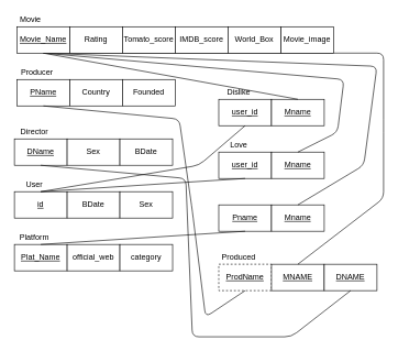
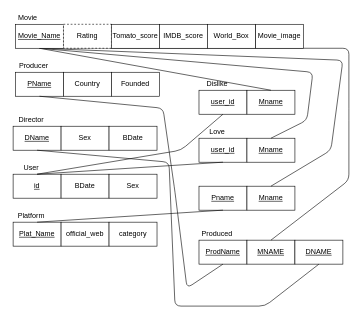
  <mxCell id="0" />
  <mxCell id="1" parent="0" />
  <mxCell id="2" value="" style="group" parent="1" vertex="1" connectable="0"><mxGeometry x="25" y="100" width="240" height="60" as="geometry" /></mxCell>
  <mxCell id="3" value="Producer" style="text;html=1;align=center;verticalAlign=middle;resizable=0;points=[];autosize=1;" parent="2" vertex="1"><mxGeometry width="60" height="20" as="geometry" /></mxCell>
  <mxCell id="4" value="&lt;u&gt;PName&lt;/u&gt;" style="rounded=0;whiteSpace=wrap;html=1;" parent="2" vertex="1"><mxGeometry y="20" width="80" height="40" as="geometry" /></mxCell>
  <mxCell id="5" value="Country" style="rounded=0;whiteSpace=wrap;html=1;" parent="2" vertex="1"><mxGeometry x="80" y="20" width="80" height="40" as="geometry" /></mxCell>
  <mxCell id="6" value="Founded" style="rounded=0;whiteSpace=wrap;html=1;" parent="2" vertex="1"><mxGeometry x="160" y="20" width="80" height="40" as="geometry" /></mxCell>
  <mxCell id="7" value="" style="group" parent="1" vertex="1" connectable="0"><mxGeometry x="21" y="190" width="240" height="60" as="geometry" /></mxCell>
  <mxCell id="8" value="Director" style="text;html=1;align=center;verticalAlign=middle;resizable=0;points=[];autosize=1;" parent="7" vertex="1"><mxGeometry width="60" height="20" as="geometry" /></mxCell>
  <mxCell id="9" value="&lt;u&gt;DName&lt;/u&gt;" style="rounded=0;whiteSpace=wrap;html=1;" parent="7" vertex="1"><mxGeometry y="20" width="80" height="40" as="geometry" /></mxCell>
  <mxCell id="10" value="Sex" style="rounded=0;whiteSpace=wrap;html=1;" parent="7" vertex="1"><mxGeometry x="80" y="20" width="80" height="40" as="geometry" /></mxCell>
  <mxCell id="11" value="BDate" style="rounded=0;whiteSpace=wrap;html=1;" parent="7" vertex="1"><mxGeometry x="160" y="20" width="80" height="40" as="geometry" /></mxCell>
  <mxCell id="12" value="" style="group" parent="1" vertex="1" connectable="0"><mxGeometry x="21" y="270" width="240" height="60" as="geometry" /></mxCell>
  <mxCell id="13" value="User" style="text;html=1;align=center;verticalAlign=middle;resizable=0;points=[];autosize=1;" parent="12" vertex="1"><mxGeometry x="10" width="40" height="20" as="geometry" /></mxCell>
  <mxCell id="14" value="&lt;u&gt;id&lt;/u&gt;" style="rounded=0;whiteSpace=wrap;html=1;" parent="12" vertex="1"><mxGeometry y="20" width="80" height="40" as="geometry" /></mxCell>
  <mxCell id="15" value="BDate" style="rounded=0;whiteSpace=wrap;html=1;" parent="12" vertex="1"><mxGeometry x="80" y="20" width="80" height="40" as="geometry" /></mxCell>
  <mxCell id="16" value="Sex" style="rounded=0;whiteSpace=wrap;html=1;" parent="12" vertex="1"><mxGeometry x="160" y="20" width="80" height="40" as="geometry" /></mxCell>
  <mxCell id="17" value="" style="group" parent="1" vertex="1" connectable="0"><mxGeometry x="21" y="350" width="240" height="60" as="geometry" /></mxCell>
  <mxCell id="18" value="Platform" style="text;html=1;align=center;verticalAlign=middle;resizable=0;points=[];autosize=1;" parent="17" vertex="1"><mxGeometry width="60" height="20" as="geometry" /></mxCell>
  <mxCell id="19" value="&lt;u&gt;Plat_Name&lt;/u&gt;" style="rounded=0;whiteSpace=wrap;html=1;" parent="17" vertex="1"><mxGeometry y="20" width="80" height="40" as="geometry" /></mxCell>
  <mxCell id="20" value="official_web" style="rounded=0;whiteSpace=wrap;html=1;" parent="17" vertex="1"><mxGeometry x="80" y="20" width="80" height="40" as="geometry" /></mxCell>
  <mxCell id="21" value="category" style="rounded=0;whiteSpace=wrap;html=1;" parent="17" vertex="1"><mxGeometry x="160" y="20" width="80" height="40" as="geometry" /></mxCell>
  <mxCell id="22" value="" style="group" parent="1" vertex="1" connectable="0"><mxGeometry x="331" y="210" width="160" height="60" as="geometry" /></mxCell>
  <mxCell id="23" value="Love" style="text;html=1;align=center;verticalAlign=middle;resizable=0;points=[];autosize=1;" parent="22" vertex="1"><mxGeometry x="10" width="40" height="20" as="geometry" /></mxCell>
  <mxCell id="24" value="&lt;u&gt;user_id&lt;/u&gt;" style="rounded=0;whiteSpace=wrap;html=1;" parent="22" vertex="1"><mxGeometry y="20" width="80" height="40" as="geometry" /></mxCell>
  <mxCell id="25" value="&lt;u&gt;Mname&lt;/u&gt;" style="rounded=0;whiteSpace=wrap;html=1;" parent="22" vertex="1"><mxGeometry x="80" y="20" width="80" height="40" as="geometry" /></mxCell>
  <mxCell id="26" value="" style="group" parent="1" vertex="1" connectable="0"><mxGeometry x="331" y="130" width="160" height="60" as="geometry" /></mxCell>
  <mxCell id="27" value="Dislike" style="text;html=1;align=center;verticalAlign=middle;resizable=0;points=[];autosize=1;" parent="26" vertex="1"><mxGeometry x="5" width="50" height="20" as="geometry" /></mxCell>
  <mxCell id="28" value="&lt;u&gt;user_id&lt;/u&gt;" style="rounded=0;whiteSpace=wrap;html=1;" parent="26" vertex="1"><mxGeometry y="20" width="80" height="40" as="geometry" /></mxCell>
  <mxCell id="29" value="&lt;u&gt;Mname&lt;/u&gt;" style="rounded=0;whiteSpace=wrap;html=1;" parent="26" vertex="1"><mxGeometry x="80" y="20" width="80" height="40" as="geometry" /></mxCell>
  <mxCell id="30" value="" style="endArrow=none;html=1;exitX=0.5;exitY=0;exitDx=0;exitDy=0;entryX=0.5;entryY=1;entryDx=0;entryDy=0;" parent="1" source="14" target="24" edge="1"><mxGeometry width="50" height="50" relative="1" as="geometry"><mxPoint x="241" y="320" as="sourcePoint" /><mxPoint x="291" y="270" as="targetPoint" /></mxGeometry></mxCell>
  <mxCell id="31" value="" style="endArrow=none;html=1;entryX=0.5;entryY=1;entryDx=0;entryDy=0;exitX=0.5;exitY=0;exitDx=0;exitDy=0;" parent="1" source="14" target="28" edge="1"><mxGeometry width="50" height="50" relative="1" as="geometry"><mxPoint x="241" y="320" as="sourcePoint" /><mxPoint x="291" y="270" as="targetPoint" /><Array as="points"><mxPoint x="301" y="250" /></Array></mxGeometry></mxCell>
  <mxCell id="32" value="" style="endArrow=none;html=1;entryX=0.5;entryY=0;entryDx=0;entryDy=0;exitX=0.5;exitY=1;exitDx=0;exitDy=0;" parent="1" source="51" target="29" edge="1"><mxGeometry width="50" height="50" relative="1" as="geometry"><mxPoint x="241" y="320" as="sourcePoint" /><mxPoint x="291" y="270" as="targetPoint" /></mxGeometry></mxCell>
  <mxCell id="33" value="" style="endArrow=none;html=1;entryX=0.5;entryY=0;entryDx=0;entryDy=0;exitX=0.5;exitY=1;exitDx=0;exitDy=0;" parent="1" source="51" target="25" edge="1"><mxGeometry width="50" height="50" relative="1" as="geometry"><mxPoint x="241" y="320" as="sourcePoint" /><mxPoint x="291" y="270" as="targetPoint" /><Array as="points"><mxPoint x="521" y="120" /><mxPoint x="511" y="200" /></Array></mxGeometry></mxCell>
  <mxCell id="34" value="" style="group" parent="1" vertex="1" connectable="0"><mxGeometry x="331" y="290" width="160" height="60" as="geometry" /></mxCell>
  <mxCell id="35" value="" style="group" parent="34" vertex="1" connectable="0"><mxGeometry width="160" height="60" as="geometry" /></mxCell>
  <mxCell id="36" value="&lt;u&gt;Pname&lt;/u&gt;" style="rounded=0;whiteSpace=wrap;html=1;" parent="35" vertex="1"><mxGeometry y="20" width="80" height="40" as="geometry" /></mxCell>
  <mxCell id="37" value="&lt;u&gt;Mname&lt;/u&gt;" style="rounded=0;whiteSpace=wrap;html=1;" parent="35" vertex="1"><mxGeometry x="80" y="20" width="80" height="40" as="geometry" /></mxCell>
  <mxCell id="38" value="" style="endArrow=none;html=1;exitX=0.5;exitY=0;exitDx=0;exitDy=0;entryX=0.5;entryY=1;entryDx=0;entryDy=0;" parent="1" source="19" target="36" edge="1"><mxGeometry width="50" height="50" relative="1" as="geometry"><mxPoint x="261" y="320" as="sourcePoint" /><mxPoint x="311" y="270" as="targetPoint" /></mxGeometry></mxCell>
  <mxCell id="39" value="" style="endArrow=none;html=1;entryX=0.5;entryY=0;entryDx=0;entryDy=0;exitX=0.5;exitY=1;exitDx=0;exitDy=0;" parent="1" source="51" target="37" edge="1"><mxGeometry width="50" height="50" relative="1" as="geometry"><mxPoint x="251" y="320" as="sourcePoint" /><mxPoint x="301" y="270" as="targetPoint" /><Array as="points"><mxPoint x="571" y="100" /><mxPoint x="551" y="250" /></Array></mxGeometry></mxCell>
  <mxCell id="40" value="" style="group" parent="1" vertex="1" connectable="0"><mxGeometry x="331" y="380" width="240" height="60" as="geometry" /></mxCell>
  <mxCell id="41" value="" style="group" parent="40" vertex="1" connectable="0"><mxGeometry width="160" height="60" as="geometry" /></mxCell>
  <mxCell id="42" value="Produced" style="text;html=1;align=center;verticalAlign=middle;resizable=0;points=[];autosize=1;" parent="41" vertex="1"><mxGeometry x="-5" width="70" height="20" as="geometry" /></mxCell>
- <mxCell id="43" value="&lt;u&gt;ProdName&lt;/u&gt;" style="rounded=0;whiteSpace=wrap;html=1;dashed=1;" parent="41" vertex="1"><mxGeometry y="20" width="80" height="40" as="geometry" /></mxCell>
+ <mxCell id="43" value="&lt;u&gt;ProdName&lt;/u&gt;" style="rounded=0;whiteSpace=wrap;html=1;" parent="41" vertex="1"><mxGeometry y="20" width="80" height="40" as="geometry" /></mxCell>
  <mxCell id="44" value="&lt;u&gt;MNAME&lt;/u&gt;" style="rounded=0;whiteSpace=wrap;html=1;" parent="41" vertex="1"><mxGeometry x="80" y="20" width="80" height="40" as="geometry" /></mxCell>
  <mxCell id="45" value="&lt;u&gt;DNAME&lt;/u&gt;" style="rounded=0;whiteSpace=wrap;html=1;" parent="40" vertex="1"><mxGeometry x="160" y="20" width="80" height="40" as="geometry" /></mxCell>
  <mxCell id="46" value="" style="endArrow=none;html=1;entryX=0.5;entryY=1;entryDx=0;entryDy=0;exitX=0.5;exitY=1;exitDx=0;exitDy=0;" parent="1" source="4" target="43" edge="1"><mxGeometry width="50" height="50" relative="1" as="geometry"><mxPoint x="251" y="320" as="sourcePoint" /><mxPoint x="301" y="270" as="targetPoint" /><Array as="points"><mxPoint x="271" y="180" /><mxPoint x="291" y="320" /><mxPoint x="311" y="480" /></Array></mxGeometry></mxCell>
  <mxCell id="47" value="" style="endArrow=none;html=1;exitX=0.5;exitY=0;exitDx=0;exitDy=0;entryX=0.5;entryY=1;entryDx=0;entryDy=0;" parent="1" source="44" target="51" edge="1"><mxGeometry width="50" height="50" relative="1" as="geometry"><mxPoint x="271" y="320" as="sourcePoint" /><mxPoint x="321" y="270" as="targetPoint" /><Array as="points"><mxPoint x="581" y="300" /><mxPoint x="581" y="190" /><mxPoint x="581" y="80" /></Array></mxGeometry></mxCell>
  <mxCell id="48" value="" style="endArrow=none;html=1;entryX=0.5;entryY=1;entryDx=0;entryDy=0;exitX=0.5;exitY=1;exitDx=0;exitDy=0;" parent="1" source="9" target="45" edge="1"><mxGeometry width="50" height="50" relative="1" as="geometry"><mxPoint x="301" y="320" as="sourcePoint" /><mxPoint x="351" y="270" as="targetPoint" /><Array as="points"><mxPoint x="281" y="270" /><mxPoint x="291" y="510" /><mxPoint x="441" y="510" /></Array></mxGeometry></mxCell>
  <mxCell id="49" value="" style="group" vertex="1" connectable="0" parent="1"><mxGeometry x="20" y="20" width="485" height="60" as="geometry" /></mxCell>
  <mxCell id="50" value="Movie_image" style="rounded=0;whiteSpace=wrap;html=1;" vertex="1" parent="49"><mxGeometry x="405" y="20" width="80" height="40" as="geometry" /></mxCell>
  <mxCell id="51" value="&lt;u&gt;Movie_Name&lt;/u&gt;" style="rounded=0;whiteSpace=wrap;html=1;" parent="49" vertex="1"><mxGeometry x="5" y="20" width="80" height="40" as="geometry" /></mxCell>
  <mxCell id="52" value="Movie" style="text;html=1;align=center;verticalAlign=middle;resizable=0;points=[];autosize=1;" parent="49" vertex="1"><mxGeometry width="50" height="20" as="geometry" /></mxCell>
- <mxCell id="53" value="Rating" style="rounded=0;whiteSpace=wrap;html=1;" parent="49" vertex="1"><mxGeometry x="85" y="20" width="80" height="40" as="geometry" /></mxCell>
+ <mxCell id="53" value="Rating" style="rounded=0;whiteSpace=wrap;html=1;dashed=1;" parent="49" vertex="1"><mxGeometry x="85" y="20" width="80" height="40" as="geometry" /></mxCell>
  <mxCell id="54" value="Tomato_score" style="rounded=0;whiteSpace=wrap;html=1;" parent="49" vertex="1"><mxGeometry x="165" y="20" width="80" height="40" as="geometry" /></mxCell>
  <mxCell id="55" value="IMDB_score" style="rounded=0;whiteSpace=wrap;html=1;" parent="49" vertex="1"><mxGeometry x="245" y="20" width="80" height="40" as="geometry" /></mxCell>
  <mxCell id="56" value="World_Box" style="rounded=0;whiteSpace=wrap;html=1;" parent="49" vertex="1"><mxGeometry x="325" y="20" width="80" height="40" as="geometry" /></mxCell>
